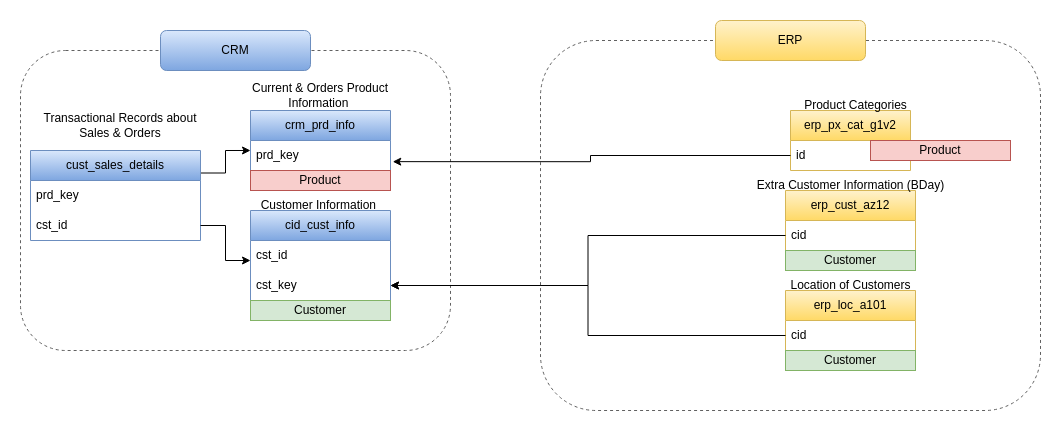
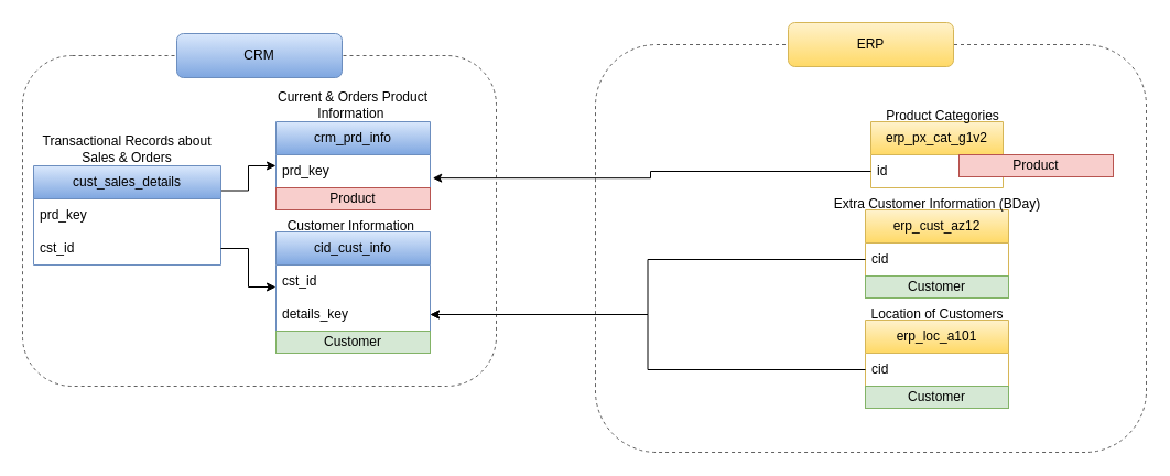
  <mxCell id="0" />
  <mxCell id="1" parent="0" />
  <mxCell id="2" style="edgeStyle=orthogonalEdgeStyle;rounded=0;orthogonalLoop=1;jettySize=auto;html=1;exitX=1;exitY=0.25;exitDx=0;exitDy=0;entryX=0;entryY=0.333;entryDx=0;entryDy=0;entryPerimeter=0;" parent="1" source="3" target="8" edge="1"><mxGeometry relative="1" as="geometry" /></mxCell>
  <mxCell id="3" value="cust_sales_details" style="swimlane;fontStyle=0;childLayout=stackLayout;horizontal=1;startSize=30;horizontalStack=0;resizeParent=1;resizeParentMax=0;resizeLast=0;collapsible=1;marginBottom=0;whiteSpace=wrap;html=1;direction=east;fillColor=#dae8fc;gradientColor=#7ea6e0;strokeColor=#6c8ebf;" parent="1" vertex="1"><mxGeometry x="30" y="150" width="170" height="90" as="geometry" /></mxCell>
  <mxCell id="4" value="prd_key" style="text;strokeColor=none;fillColor=none;align=left;verticalAlign=middle;spacingLeft=4;spacingRight=4;overflow=hidden;points=[[0,0.5],[1,0.5]];portConstraint=eastwest;rotatable=0;whiteSpace=wrap;html=1;" parent="3" vertex="1"><mxGeometry y="30" width="170" height="30" as="geometry" /></mxCell>
  <mxCell id="5" value="cst_id" style="text;strokeColor=none;fillColor=none;align=left;verticalAlign=middle;spacingLeft=4;spacingRight=4;overflow=hidden;points=[[0,0.5],[1,0.5]];portConstraint=eastwest;rotatable=0;whiteSpace=wrap;html=1;" parent="3" vertex="1"><mxGeometry y="60" width="170" height="30" as="geometry" /></mxCell>
- <mxCell id="6" value="Transactional Records about Sales &amp;amp; Orders" style="text;html=1;align=center;verticalAlign=middle;whiteSpace=wrap;rounded=0;" parent="1" vertex="1"><mxGeometry x="40" y="110" width="160" height="30" as="geometry" /></mxCell>
+ <mxCell id="6" value="Transactional Records about Sales &amp;amp; Orders" style="text;html=1;align=center;verticalAlign=middle;whiteSpace=wrap;rounded=0;" parent="1" vertex="1"><mxGeometry x="35" y="120" width="160" height="30" as="geometry" /></mxCell>
  <mxCell id="7" value="crm_prd_info" style="swimlane;fontStyle=0;childLayout=stackLayout;horizontal=1;startSize=30;horizontalStack=0;resizeParent=1;resizeParentMax=0;resizeLast=0;collapsible=1;marginBottom=0;whiteSpace=wrap;html=1;fillColor=#dae8fc;gradientColor=#7ea6e0;strokeColor=#6c8ebf;" parent="1" vertex="1"><mxGeometry x="250" y="110" width="140" height="60" as="geometry" /></mxCell>
  <mxCell id="8" value="prd_key" style="text;strokeColor=none;fillColor=none;align=left;verticalAlign=middle;spacingLeft=4;spacingRight=4;overflow=hidden;points=[[0,0.5],[1,0.5]];portConstraint=eastwest;rotatable=0;whiteSpace=wrap;html=1;" parent="7" vertex="1"><mxGeometry y="30" width="140" height="30" as="geometry" /></mxCell>
  <mxCell id="9" value="cid_cust_info" style="swimlane;fontStyle=0;childLayout=stackLayout;horizontal=1;startSize=30;horizontalStack=0;resizeParent=1;resizeParentMax=0;resizeLast=0;collapsible=1;marginBottom=0;whiteSpace=wrap;html=1;fillColor=#dae8fc;gradientColor=#7ea6e0;strokeColor=#6c8ebf;" parent="1" vertex="1"><mxGeometry x="250" y="210" width="140" height="90" as="geometry" /></mxCell>
  <mxCell id="10" value="cst_id" style="text;strokeColor=none;fillColor=none;align=left;verticalAlign=middle;spacingLeft=4;spacingRight=4;overflow=hidden;points=[[0,0.5],[1,0.5]];portConstraint=eastwest;rotatable=0;whiteSpace=wrap;html=1;" parent="9" vertex="1"><mxGeometry y="30" width="140" height="30" as="geometry" /></mxCell>
- <mxCell id="11" value="cst_key" style="text;strokeColor=none;fillColor=none;align=left;verticalAlign=middle;spacingLeft=4;spacingRight=4;overflow=hidden;points=[[0,0.5],[1,0.5]];portConstraint=eastwest;rotatable=0;whiteSpace=wrap;html=1;" parent="9" vertex="1"><mxGeometry y="60" width="140" height="30" as="geometry" /></mxCell>
+ <mxCell id="11" value="details_key" style="text;strokeColor=none;fillColor=none;align=left;verticalAlign=middle;spacingLeft=4;spacingRight=4;overflow=hidden;points=[[0,0.5],[1,0.5]];portConstraint=eastwest;rotatable=0;whiteSpace=wrap;html=1;" parent="9" vertex="1"><mxGeometry y="60" width="140" height="30" as="geometry" /></mxCell>
  <mxCell id="12" style="edgeStyle=orthogonalEdgeStyle;rounded=0;orthogonalLoop=1;jettySize=auto;html=1;exitX=1;exitY=0.5;exitDx=0;exitDy=0;entryX=0;entryY=0.667;entryDx=0;entryDy=0;entryPerimeter=0;" parent="1" source="5" target="10" edge="1"><mxGeometry relative="1" as="geometry" /></mxCell>
  <mxCell id="13" value="" style="rounded=1;whiteSpace=wrap;html=1;fillColor=none;dashed=1;strokeColor=light-dark(#616161, #ededed);" parent="1" vertex="1"><mxGeometry x="20" y="50" width="430" height="300" as="geometry" /></mxCell>
  <mxCell id="14" value="CRM" style="rounded=1;whiteSpace=wrap;html=1;fillColor=#dae8fc;gradientColor=#7ea6e0;strokeColor=#6c8ebf;" parent="1" vertex="1"><mxGeometry x="160" y="30" width="150" height="40" as="geometry" /></mxCell>
  <mxCell id="15" value="erp_px_cat_g1v2" style="swimlane;fontStyle=0;childLayout=stackLayout;horizontal=1;startSize=30;horizontalStack=0;resizeParent=1;resizeParentMax=0;resizeLast=0;collapsible=1;marginBottom=0;whiteSpace=wrap;html=1;fillColor=#fff2cc;gradientColor=#ffd966;strokeColor=#d6b656;" parent="1" vertex="1"><mxGeometry x="790" y="110" width="120" height="60" as="geometry" /></mxCell>
  <mxCell id="16" value="id" style="text;strokeColor=none;fillColor=none;align=left;verticalAlign=middle;spacingLeft=4;spacingRight=4;overflow=hidden;points=[[0,0.5],[1,0.5]];portConstraint=eastwest;rotatable=0;whiteSpace=wrap;html=1;" parent="15" vertex="1"><mxGeometry y="30" width="120" height="30" as="geometry" /></mxCell>
  <mxCell id="17" value="erp_cust_az12" style="swimlane;fontStyle=0;childLayout=stackLayout;horizontal=1;startSize=30;horizontalStack=0;resizeParent=1;resizeParentMax=0;resizeLast=0;collapsible=1;marginBottom=0;whiteSpace=wrap;html=1;fillColor=#fff2cc;gradientColor=#ffd966;strokeColor=#d6b656;" parent="1" vertex="1"><mxGeometry x="785" y="190" width="130" height="60" as="geometry" /></mxCell>
  <mxCell id="18" value="cid" style="text;strokeColor=none;fillColor=none;align=left;verticalAlign=middle;spacingLeft=4;spacingRight=4;overflow=hidden;points=[[0,0.5],[1,0.5]];portConstraint=eastwest;rotatable=0;whiteSpace=wrap;html=1;" parent="17" vertex="1"><mxGeometry y="30" width="130" height="30" as="geometry" /></mxCell>
  <mxCell id="19" value="erp_loc_a101" style="swimlane;fontStyle=0;childLayout=stackLayout;horizontal=1;startSize=30;horizontalStack=0;resizeParent=1;resizeParentMax=0;resizeLast=0;collapsible=1;marginBottom=0;whiteSpace=wrap;html=1;fillColor=#fff2cc;gradientColor=#ffd966;strokeColor=#d6b656;" parent="1" vertex="1"><mxGeometry x="785" y="290" width="130" height="60" as="geometry" /></mxCell>
  <mxCell id="20" value="cid" style="text;strokeColor=none;fillColor=none;align=left;verticalAlign=middle;spacingLeft=4;spacingRight=4;overflow=hidden;points=[[0,0.5],[1,0.5]];portConstraint=eastwest;rotatable=0;whiteSpace=wrap;html=1;" parent="19" vertex="1"><mxGeometry y="30" width="130" height="30" as="geometry" /></mxCell>
  <mxCell id="21" style="edgeStyle=orthogonalEdgeStyle;rounded=0;orthogonalLoop=1;jettySize=auto;html=1;exitX=0;exitY=0.5;exitDx=0;exitDy=0;entryX=1.016;entryY=0.705;entryDx=0;entryDy=0;entryPerimeter=0;" parent="1" source="16" target="8" edge="1"><mxGeometry relative="1" as="geometry" /></mxCell>
  <mxCell id="22" style="edgeStyle=orthogonalEdgeStyle;rounded=0;orthogonalLoop=1;jettySize=auto;html=1;exitX=0;exitY=0.5;exitDx=0;exitDy=0;entryX=1;entryY=0.5;entryDx=0;entryDy=0;" parent="1" source="18" target="11" edge="1"><mxGeometry relative="1" as="geometry" /></mxCell>
  <mxCell id="23" style="edgeStyle=orthogonalEdgeStyle;rounded=0;orthogonalLoop=1;jettySize=auto;html=1;exitX=0;exitY=0.5;exitDx=0;exitDy=0;" parent="1" source="20" target="11" edge="1"><mxGeometry relative="1" as="geometry" /></mxCell>
  <mxCell id="24" value="Product Categories" style="text;html=1;align=center;verticalAlign=middle;resizable=0;points=[];autosize=1;strokeColor=none;fillColor=none;" parent="1" vertex="1"><mxGeometry x="790" y="90" width="130" height="30" as="geometry" /></mxCell>
  <mxCell id="25" value="Extra Customer Information (BDay)" style="text;html=1;align=center;verticalAlign=middle;resizable=0;points=[];autosize=1;strokeColor=none;fillColor=none;" parent="1" vertex="1"><mxGeometry x="745" y="170" width="210" height="30" as="geometry" /></mxCell>
  <mxCell id="26" value="Location of Customers" style="text;html=1;align=center;verticalAlign=middle;resizable=0;points=[];autosize=1;strokeColor=none;fillColor=none;" parent="1" vertex="1"><mxGeometry x="780" y="270" width="140" height="30" as="geometry" /></mxCell>
  <mxCell id="27" value="Current &amp;amp; Orders Product Information&amp;nbsp;" style="text;html=1;align=center;verticalAlign=middle;whiteSpace=wrap;rounded=0;" parent="1" vertex="1"><mxGeometry x="240" y="80" width="160" height="30" as="geometry" /></mxCell>
  <mxCell id="28" value="Customer Information&amp;nbsp;" style="text;html=1;align=center;verticalAlign=middle;whiteSpace=wrap;rounded=0;" parent="1" vertex="1"><mxGeometry x="240" y="190" width="160" height="30" as="geometry" /></mxCell>
  <mxCell id="29" value="" style="rounded=1;whiteSpace=wrap;html=1;fillColor=none;dashed=1;strokeColor=light-dark(#616161, #ededed);" parent="1" vertex="1"><mxGeometry x="540" y="40" width="500" height="370" as="geometry" /></mxCell>
  <mxCell id="30" value="ERP" style="rounded=1;whiteSpace=wrap;html=1;fillColor=#fff2cc;gradientColor=#ffd966;strokeColor=#d6b656;" parent="1" vertex="1"><mxGeometry x="715" y="20" width="150" height="40" as="geometry" /></mxCell>
  <mxCell id="31" value="Product" style="text;html=1;align=center;verticalAlign=middle;whiteSpace=wrap;rounded=0;fillColor=#f8cecc;strokeColor=#b85450;" vertex="1" parent="1"><mxGeometry x="250" y="170" width="140" height="20" as="geometry" /></mxCell>
  <mxCell id="32" value="Product" style="text;html=1;align=center;verticalAlign=middle;whiteSpace=wrap;rounded=0;fillColor=#f8cecc;strokeColor=#b85450;" vertex="1" parent="1"><mxGeometry x="870" y="140" width="140" height="20" as="geometry" /></mxCell>
  <mxCell id="33" value="Customer" style="text;html=1;align=center;verticalAlign=middle;whiteSpace=wrap;rounded=0;fillColor=#d5e8d4;strokeColor=#82b366;" vertex="1" parent="1"><mxGeometry x="785" y="250" width="130" height="20" as="geometry" /></mxCell>
  <mxCell id="34" value="Customer" style="text;html=1;align=center;verticalAlign=middle;whiteSpace=wrap;rounded=0;fillColor=#d5e8d4;strokeColor=#82b366;" vertex="1" parent="1"><mxGeometry x="785" y="350" width="130" height="20" as="geometry" /></mxCell>
  <mxCell id="35" value="Customer" style="text;html=1;align=center;verticalAlign=middle;whiteSpace=wrap;rounded=0;fillColor=#d5e8d4;strokeColor=#82b366;" vertex="1" parent="1"><mxGeometry x="250" y="300" width="140" height="20" as="geometry" /></mxCell>
